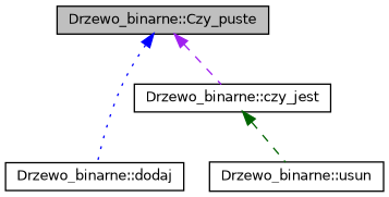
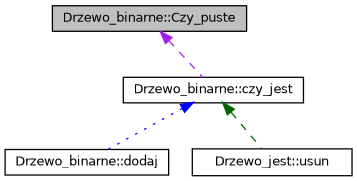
  digraph {
    rankdir=TB
    node [color=black fillcolor=white fontname=Helvetica fontsize=10 shape=record style=filled]
    edge [dir=back fontname=Helvetica fontsize=10 labelfontname=Helvetica labelfontsize=10 style=dashed]
    n1 [fillcolor=grey75 fontcolor=black height=0.2 label="Drzewo_binarne::Czy_puste" width=0.4]
    n2 [height=0.2 label="Drzewo_binarne::dodaj" width=0.4]
    n3 [height=0.2 label="Drzewo_binarne::czy_jest" width=0.4]
-   n4 [height=0.2 label="Drzewo_binarne::usun" width=0.4]
-   n1 -> n2 [color=blue style=dotted]
+   n4 [height=0.2 label="Drzewo_jest::usun" width=0.4]
+   n3 -> n2 [color=blue style=dotted]
    n1 -> n3 [color=purple]
    n3 -> n4 [color=darkgreen]
  }
